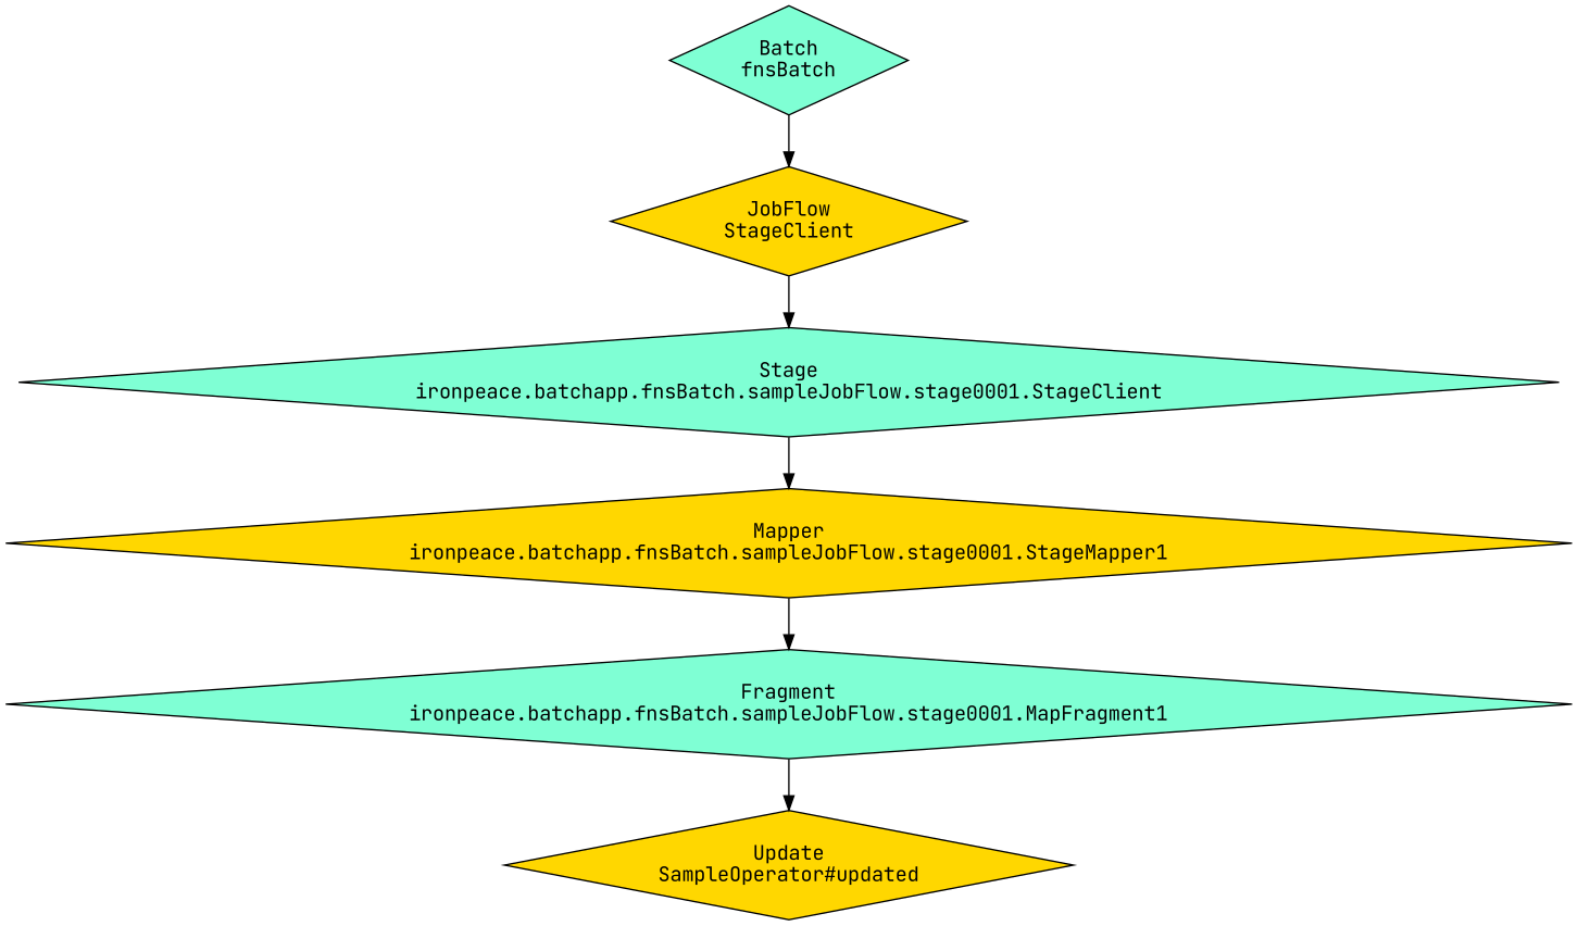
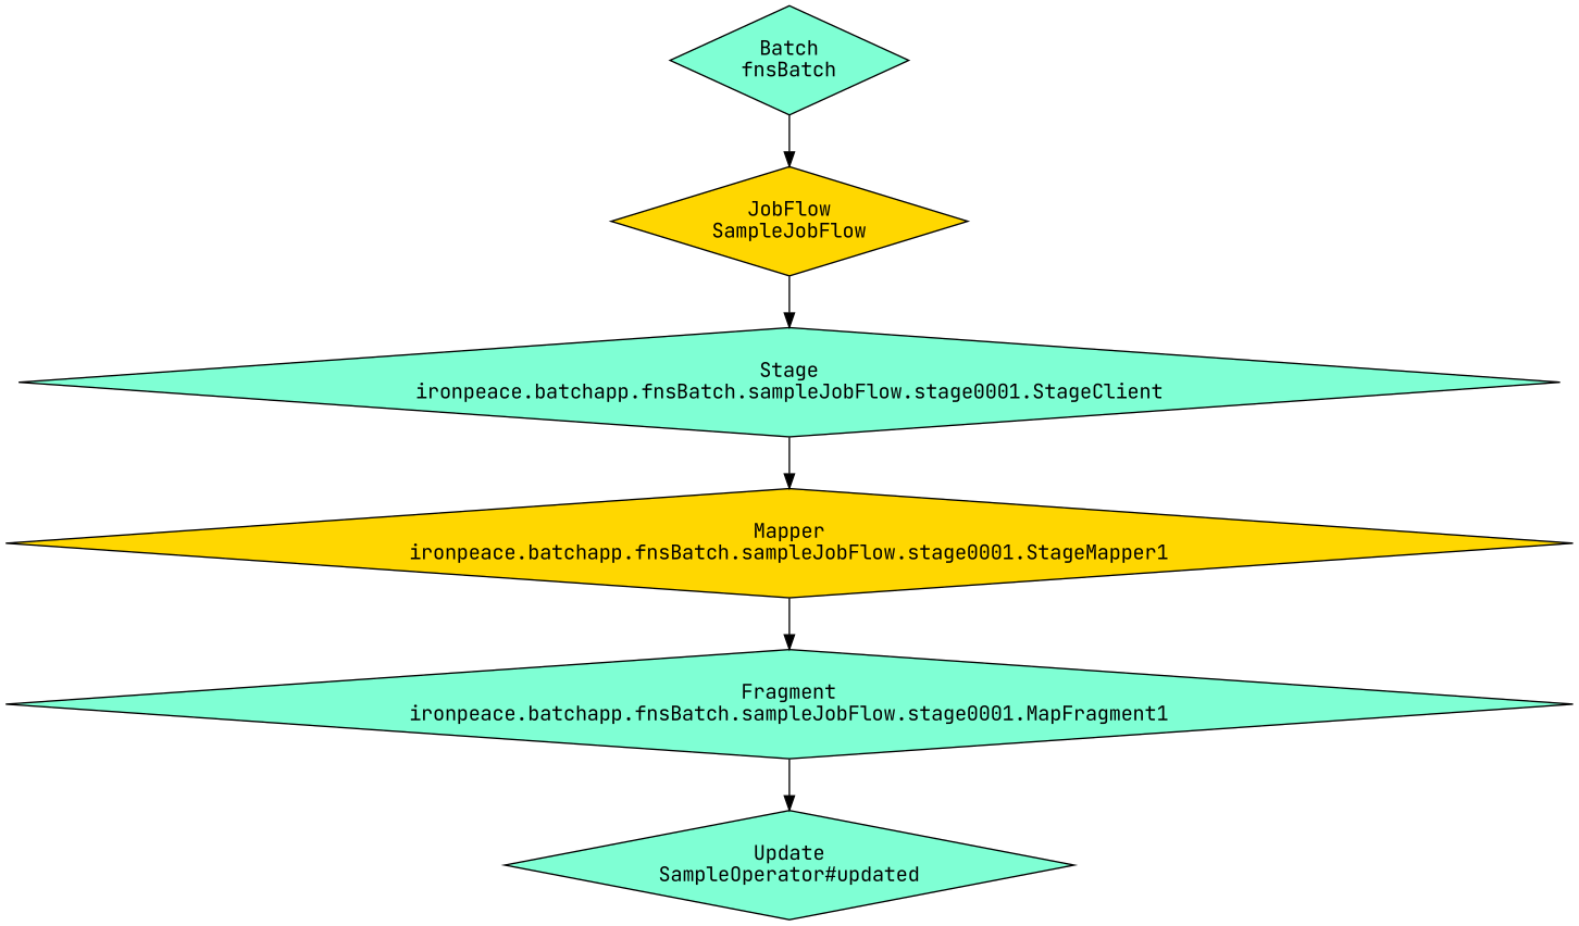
  digraph {
    fontname="JetBrains Mono"
    rankdir=TB
    node [fillcolor=aquamarine fontname="JetBrains Mono" shape=diamond style=filled]
    edge [color=black fontname="JetBrains Mono"]
    n1 [label="Batch\nfnsBatch"]
-   n2 [fillcolor=gold label="JobFlow\nStageClient"]
+   n2 [fillcolor=gold label="JobFlow\nSampleJobFlow"]
    n3 [label="Stage\nironpeace.batchapp.fnsBatch.sampleJobFlow.stage0001.StageClient"]
    n4 [fillcolor=gold label="Mapper\nironpeace.batchapp.fnsBatch.sampleJobFlow.stage0001.StageMapper1"]
    n5 [label="Fragment\nironpeace.batchapp.fnsBatch.sampleJobFlow.stage0001.MapFragment1"]
-   n6 [fillcolor=gold label="Update\nSampleOperator#updated"]
+   n6 [label="Update\nSampleOperator#updated"]
    n1 -> n2
    n2 -> n3
    n3 -> n4
    n4 -> n5
    n5 -> n6
  }
